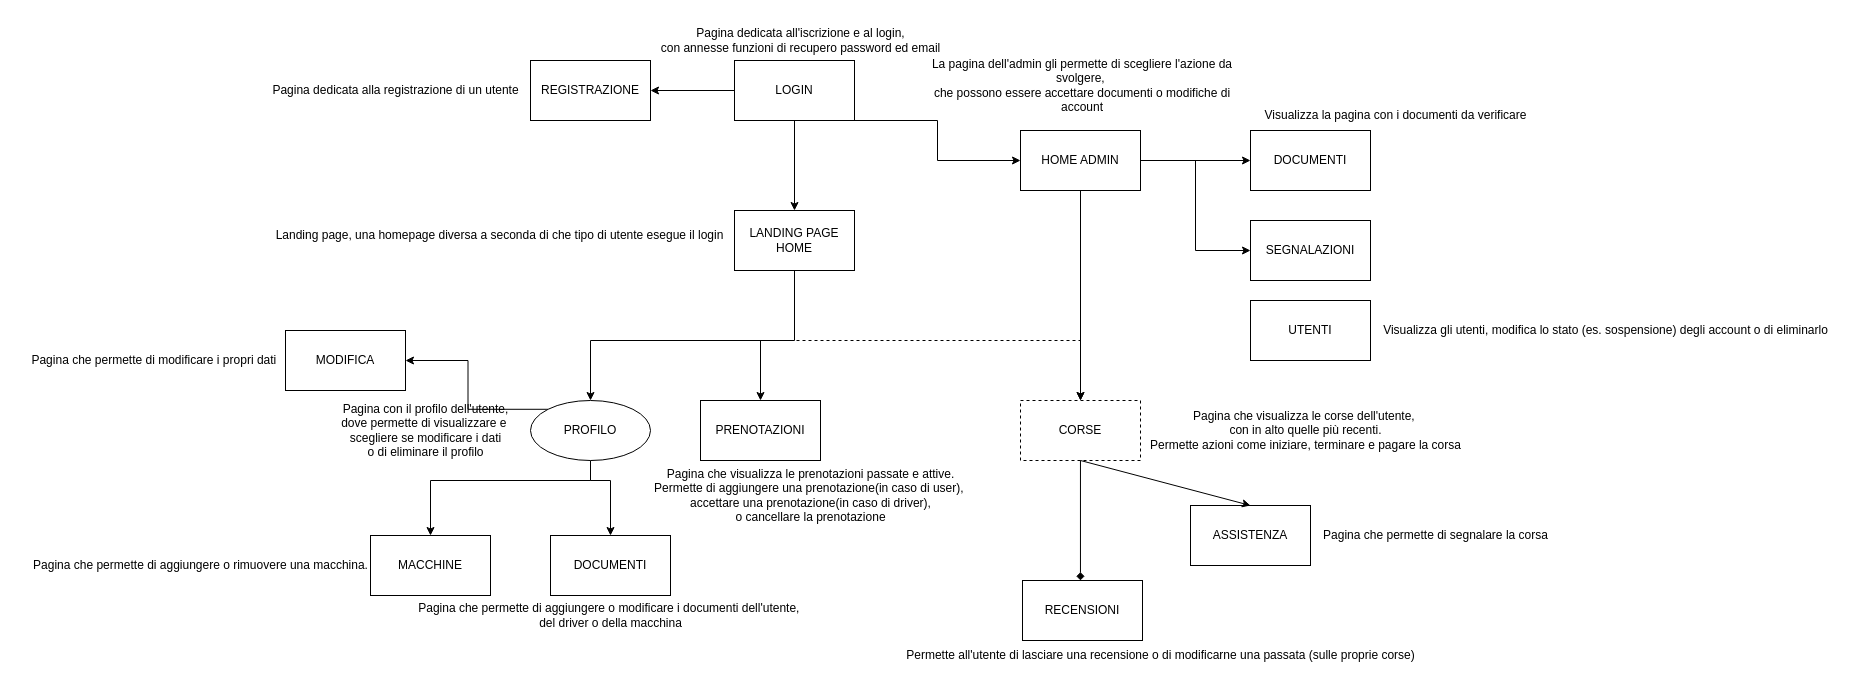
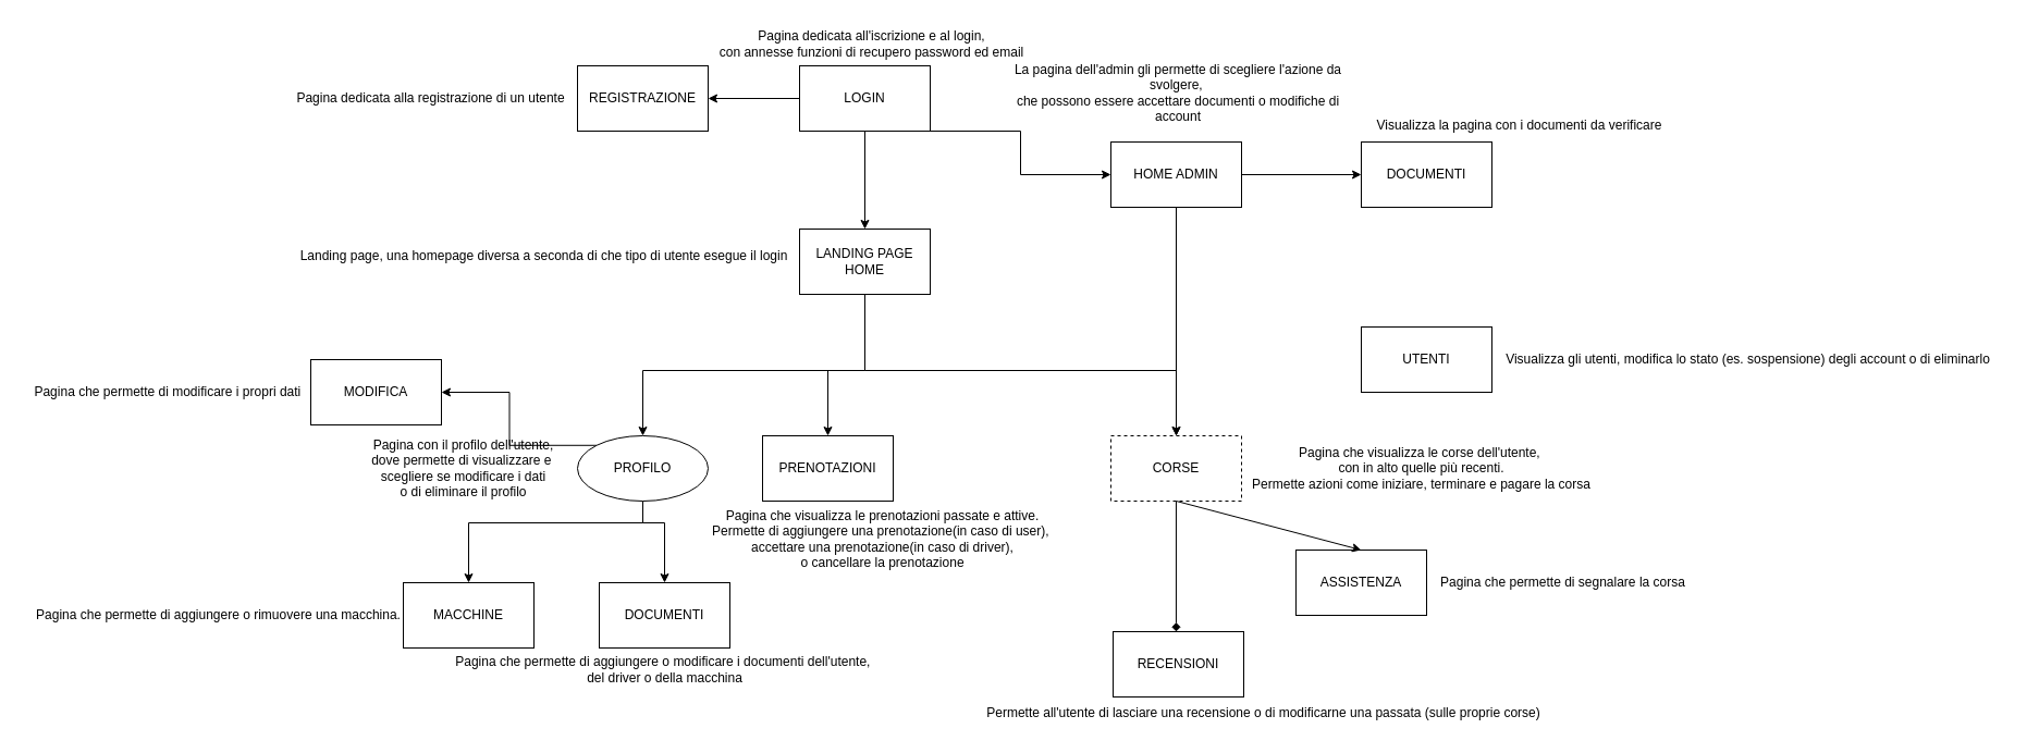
  <mxCell id="0" />
  <mxCell id="1" parent="0" />
  <mxCell id="2" value="" style="edgeStyle=orthogonalEdgeStyle;rounded=0;orthogonalLoop=1;jettySize=auto;html=1;" parent="1" source="5" target="7" edge="1"><mxGeometry relative="1" as="geometry" /></mxCell>
  <mxCell id="3" style="edgeStyle=orthogonalEdgeStyle;rounded=0;orthogonalLoop=1;jettySize=auto;html=1;entryX=0.5;entryY=0;entryDx=0;entryDy=0;" parent="1" source="5" target="10" edge="1"><mxGeometry relative="1" as="geometry"><mxPoint x="850" y="210" as="targetPoint" /></mxGeometry></mxCell>
  <mxCell id="4" style="edgeStyle=orthogonalEdgeStyle;rounded=0;orthogonalLoop=1;jettySize=auto;html=1;entryX=0;entryY=0.5;entryDx=0;entryDy=0;" parent="1" source="5" target="24" edge="1"><mxGeometry relative="1" as="geometry"><Array as="points"><mxPoint x="937" y="120" /><mxPoint x="937" y="160" /></Array></mxGeometry></mxCell>
  <mxCell id="5" value="LOGIN" style="rounded=0;whiteSpace=wrap;html=1;" parent="1" vertex="1"><mxGeometry x="734" y="60" width="120" height="60" as="geometry" /></mxCell>
  <mxCell id="6" value="Pagina dedicata all'iscrizione e al login,&lt;div&gt;con annesse funzioni di recupero password ed email&lt;/div&gt;" style="text;html=1;align=center;verticalAlign=middle;resizable=0;points=[];autosize=1;strokeColor=none;fillColor=none;" parent="1" vertex="1"><mxGeometry x="650" y="20" width="300" height="40" as="geometry" /></mxCell>
  <mxCell id="7" value="REGISTRAZIONE" style="rounded=0;whiteSpace=wrap;html=1;" parent="1" vertex="1"><mxGeometry x="530" y="60" width="120" height="60" as="geometry" /></mxCell>
  <mxCell id="8" value="" style="edgeStyle=orthogonalEdgeStyle;rounded=0;orthogonalLoop=1;jettySize=auto;html=1;" parent="1" source="10" target="16" edge="1"><mxGeometry relative="1" as="geometry"><Array as="points"><mxPoint x="794" y="340" /><mxPoint x="590" y="340" /></Array></mxGeometry></mxCell>
- <mxCell id="9" style="edgeStyle=orthogonalEdgeStyle;rounded=0;orthogonalLoop=1;jettySize=auto;html=1;entryX=0.5;entryY=0;entryDx=0;entryDy=0;dashed=1;" parent="1" source="10" target="18" edge="1"><mxGeometry relative="1" as="geometry"><mxPoint x="960" y="400" as="targetPoint" /><Array as="points"><mxPoint x="794" y="340" /><mxPoint x="1080" y="340" /></Array></mxGeometry></mxCell>
+ <mxCell id="9" style="edgeStyle=orthogonalEdgeStyle;rounded=0;orthogonalLoop=1;jettySize=auto;html=1;entryX=0.5;entryY=0;entryDx=0;entryDy=0;" parent="1" source="10" target="18" edge="1"><mxGeometry relative="1" as="geometry"><mxPoint x="960" y="400" as="targetPoint" /><Array as="points"><mxPoint x="794" y="340" /><mxPoint x="1080" y="340" /></Array></mxGeometry></mxCell>
  <mxCell id="10" value="LANDING PAGE&lt;div&gt;HOME&lt;/div&gt;" style="rounded=0;whiteSpace=wrap;html=1;" parent="1" vertex="1"><mxGeometry x="734" y="210" width="120" height="60" as="geometry" /></mxCell>
  <mxCell id="11" value="Pagina dedicata alla registrazione di un utente" style="text;html=1;align=center;verticalAlign=middle;resizable=0;points=[];autosize=1;strokeColor=none;fillColor=none;" parent="1" vertex="1"><mxGeometry x="260" y="75" width="270" height="30" as="geometry" /></mxCell>
  <mxCell id="12" value="Landing page, una homepage diversa a seconda di che tipo di utente esegue il login" style="text;html=1;align=center;verticalAlign=middle;resizable=0;points=[];autosize=1;strokeColor=none;fillColor=none;" parent="1" vertex="1"><mxGeometry x="264" y="220" width="470" height="30" as="geometry" /></mxCell>
  <mxCell id="13" value="" style="edgeStyle=orthogonalEdgeStyle;rounded=0;orthogonalLoop=1;jettySize=auto;html=1;" parent="1" source="16" target="34" edge="1"><mxGeometry relative="1" as="geometry"><Array as="points"><mxPoint x="590" y="480" /><mxPoint x="430" y="480" /></Array></mxGeometry></mxCell>
  <mxCell id="14" style="edgeStyle=orthogonalEdgeStyle;rounded=0;orthogonalLoop=1;jettySize=auto;html=1;entryX=0.5;entryY=0;entryDx=0;entryDy=0;" parent="1" source="16" target="36" edge="1"><mxGeometry relative="1" as="geometry"><Array as="points"><mxPoint x="590" y="480" /><mxPoint x="610" y="480" /></Array></mxGeometry></mxCell>
  <mxCell id="15" style="edgeStyle=orthogonalEdgeStyle;rounded=0;orthogonalLoop=1;jettySize=auto;html=1;exitX=0;exitY=0;exitDx=0;exitDy=0;entryX=1;entryY=0.5;entryDx=0;entryDy=0;" parent="1" source="16" target="40" edge="1"><mxGeometry relative="1" as="geometry" /></mxCell>
  <mxCell id="16" value="PROFILO" style="ellipse;whiteSpace=wrap;html=1;" parent="1" vertex="1"><mxGeometry x="530" y="400" width="120" height="60" as="geometry" /></mxCell>
  <mxCell id="17" value="Pagina con il profilo dell'utente,&lt;div&gt;dove permette di visualizzare e&amp;nbsp;&lt;/div&gt;&lt;div&gt;scegliere se modificare i dati&lt;/div&gt;&lt;div&gt;o di eliminare il profilo&lt;/div&gt;" style="text;html=1;align=center;verticalAlign=middle;resizable=0;points=[];autosize=1;strokeColor=none;fillColor=none;" parent="1" vertex="1"><mxGeometry x="330" y="395" width="190" height="70" as="geometry" /></mxCell>
  <mxCell id="18" value="CORSE" style="rounded=0;whiteSpace=wrap;html=1;dashed=1;" parent="1" vertex="1"><mxGeometry x="1020" y="400" width="120" height="60" as="geometry" /></mxCell>
  <mxCell id="19" value="Pagina che visualizza le corse dell'utente,&amp;nbsp;&lt;div&gt;con in alto quelle più recenti.&lt;/div&gt;&lt;div&gt;Permette azioni come iniziare, terminare e pagare la corsa&lt;/div&gt;" style="text;html=1;align=center;verticalAlign=middle;resizable=0;points=[];autosize=1;strokeColor=none;fillColor=none;" parent="1" vertex="1"><mxGeometry x="1140" y="400" width="330" height="60" as="geometry" /></mxCell>
  <mxCell id="20" value="PRENOTAZIONI" style="rounded=0;whiteSpace=wrap;html=1;" parent="1" vertex="1"><mxGeometry x="700" y="400" width="120" height="60" as="geometry" /></mxCell>
  <mxCell id="21" value="" style="edgeStyle=orthogonalEdgeStyle;rounded=0;orthogonalLoop=1;jettySize=auto;html=1;" parent="1" source="24" target="26" edge="1"><mxGeometry relative="1" as="geometry" /></mxCell>
- <mxCell id="22" style="edgeStyle=orthogonalEdgeStyle;rounded=0;orthogonalLoop=1;jettySize=auto;html=1;entryX=0;entryY=0.5;entryDx=0;entryDy=0;" parent="1" source="24" target="29" edge="1"><mxGeometry relative="1" as="geometry" /></mxCell>
  <mxCell id="23" style="edgeStyle=orthogonalEdgeStyle;rounded=0;orthogonalLoop=1;jettySize=auto;html=1;" parent="1" source="24" target="18" edge="1"><mxGeometry relative="1" as="geometry" /></mxCell>
  <mxCell id="24" value="HOME ADMIN" style="whiteSpace=wrap;html=1;" parent="1" vertex="1"><mxGeometry x="1020" y="130" width="120" height="60" as="geometry" /></mxCell>
  <mxCell id="25" value="" style="endArrow=classic;html=1;rounded=0;" parent="1" target="20" edge="1"><mxGeometry width="50" height="50" relative="1" as="geometry"><mxPoint x="760" y="340" as="sourcePoint" /><mxPoint x="850" y="330" as="targetPoint" /></mxGeometry></mxCell>
  <mxCell id="26" value="DOCUMENTI" style="rounded=0;whiteSpace=wrap;html=1;" parent="1" vertex="1"><mxGeometry x="1250" y="130" width="120" height="60" as="geometry" /></mxCell>
  <mxCell id="27" value="La pagina dell'admin gli permette di scegliere l'azione da svolgere,&amp;nbsp;&lt;div&gt;che possono essere accettare documenti o modifiche di account&lt;/div&gt;" style="text;html=1;align=center;verticalAlign=middle;whiteSpace=wrap;rounded=0;" parent="1" vertex="1"><mxGeometry x="914" y="70" width="336" height="30" as="geometry" /></mxCell>
  <mxCell id="28" value="Visualizza la pagina con i documenti da verificare" style="text;html=1;align=center;verticalAlign=middle;resizable=0;points=[];autosize=1;strokeColor=none;fillColor=none;" parent="1" vertex="1"><mxGeometry x="1250" y="100" width="290" height="30" as="geometry" /></mxCell>
- <mxCell id="29" value="SEGNALAZIONI" style="rounded=0;whiteSpace=wrap;html=1;" parent="1" vertex="1"><mxGeometry x="1250" y="220" width="120" height="60" as="geometry" /></mxCell>
  <mxCell id="30" value="ASSISTENZA" style="rounded=0;whiteSpace=wrap;html=1;" parent="1" vertex="1"><mxGeometry x="1190" y="505" width="120" height="60" as="geometry" /></mxCell>
  <mxCell id="31" value="" style="endArrow=classic;html=1;rounded=0;entryX=0.5;entryY=0;entryDx=0;entryDy=0;exitX=0.5;exitY=1;exitDx=0;exitDy=0;" parent="1" source="18" target="30" edge="1"><mxGeometry width="50" height="50" relative="1" as="geometry"><mxPoint x="910" y="340" as="sourcePoint" /><mxPoint x="930" y="400" as="targetPoint" /></mxGeometry></mxCell>
  <mxCell id="32" value="Pagina che permette di segnalare la corsa" style="text;html=1;align=center;verticalAlign=middle;resizable=0;points=[];autosize=1;strokeColor=none;fillColor=none;" parent="1" vertex="1"><mxGeometry x="1310" y="520" width="250" height="30" as="geometry" /></mxCell>
  <mxCell id="33" value="Pagina che visualizza le prenotazioni passate e attive.&lt;br&gt;Permette di aggiungere una prenotazione(in caso di user),&amp;nbsp;&lt;div&gt;accettare una prenotazione(in caso di driver),&lt;div&gt;o cancellare la prenotazione&lt;/div&gt;&lt;/div&gt;" style="text;html=1;align=center;verticalAlign=middle;resizable=0;points=[];autosize=1;strokeColor=none;fillColor=none;" parent="1" vertex="1"><mxGeometry x="640" y="460" width="340" height="70" as="geometry" /></mxCell>
  <mxCell id="34" value="MACCHINE" style="rounded=0;whiteSpace=wrap;html=1;" parent="1" vertex="1"><mxGeometry x="370" y="535" width="120" height="60" as="geometry" /></mxCell>
  <mxCell id="35" value="Pagina che permette di aggiungere o rimuovere una macchina." style="text;html=1;align=center;verticalAlign=middle;resizable=0;points=[];autosize=1;strokeColor=none;fillColor=none;" parent="1" vertex="1"><mxGeometry x="20" y="550" width="360" height="30" as="geometry" /></mxCell>
  <mxCell id="36" value="DOCUMENTI" style="rounded=0;whiteSpace=wrap;html=1;" parent="1" vertex="1"><mxGeometry x="550" y="535" width="120" height="60" as="geometry" /></mxCell>
  <mxCell id="37" value="Pagina che permette di aggiungere o&amp;nbsp;&lt;span style=&quot;background-color: initial;&quot;&gt;modificare i documenti dell'utente,&amp;nbsp;&lt;/span&gt;&lt;div&gt;&lt;span style=&quot;background-color: initial;&quot;&gt;del driver o della macchina&lt;/span&gt;&lt;/div&gt;" style="text;html=1;align=center;verticalAlign=middle;resizable=0;points=[];autosize=1;strokeColor=none;fillColor=none;" parent="1" vertex="1"><mxGeometry x="405" y="595" width="410" height="40" as="geometry" /></mxCell>
  <mxCell id="38" value="UTENTI" style="whiteSpace=wrap;html=1;" parent="1" vertex="1"><mxGeometry x="1250" y="300" width="120" height="60" as="geometry" /></mxCell>
  <mxCell id="39" value="Visualizza gli utenti, modifica lo stato (es. sospensione) degli account o di eliminarlo" style="text;html=1;align=center;verticalAlign=middle;resizable=0;points=[];autosize=1;strokeColor=none;fillColor=none;" parent="1" vertex="1"><mxGeometry x="1370" y="315" width="470" height="30" as="geometry" /></mxCell>
  <mxCell id="40" value="MODIFICA" style="rounded=0;whiteSpace=wrap;html=1;" parent="1" vertex="1"><mxGeometry x="285" y="330" width="120" height="60" as="geometry" /></mxCell>
  <mxCell id="41" value="Pagina che permette di modificare i propri dati&amp;nbsp;" style="text;html=1;align=center;verticalAlign=middle;resizable=0;points=[];autosize=1;strokeColor=none;fillColor=none;" parent="1" vertex="1"><mxGeometry x="20" y="345" width="270" height="30" as="geometry" /></mxCell>
  <mxCell id="42" value="RECENSIONI" style="rounded=0;whiteSpace=wrap;html=1;" parent="1" vertex="1"><mxGeometry x="1022" y="580" width="120" height="60" as="geometry" /></mxCell>
  <mxCell id="43" style="edgeStyle=orthogonalEdgeStyle;rounded=0;orthogonalLoop=1;jettySize=auto;html=1;entryX=0.483;entryY=0;entryDx=0;entryDy=0;entryPerimeter=0;endArrow=diamond;" parent="1" source="18" target="42" edge="1"><mxGeometry relative="1" as="geometry"><mxPoint x="1075" y="578" as="targetPoint" /></mxGeometry></mxCell>
  <mxCell id="44" value="Permette all'utente di lasciare una recensione o di modificarne una passata (sulle proprie corse)" style="text;html=1;align=center;verticalAlign=middle;resizable=0;points=[];autosize=1;strokeColor=none;fillColor=none;" parent="1" vertex="1"><mxGeometry x="895" y="640" width="530" height="30" as="geometry" /></mxCell>
